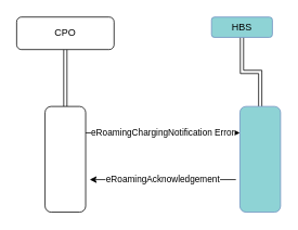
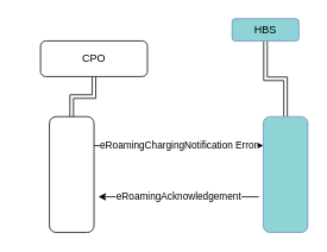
  <mxCell id="0" />
  <mxCell id="1" parent="0" />
  <mxCell id="2" value="" style="edgeStyle=orthogonalEdgeStyle;rounded=0;orthogonalLoop=1;jettySize=auto;html=1;shape=link;strokeColor=default;" parent="1" source="3" target="6" edge="1"><mxGeometry relative="1" as="geometry" /></mxCell>
  <mxCell id="3" value="HBS" style="rounded=1;whiteSpace=wrap;html=1;fontSize=12;glass=0;strokeWidth=1;shadow=0;fillColor=#8ed3d5;strokeColor=#6c8ebf;" parent="1" vertex="1"><mxGeometry x="260" y="20" width="75" height="25" as="geometry" /></mxCell>
  <mxCell id="4" value="" style="edgeStyle=orthogonalEdgeStyle;rounded=0;orthogonalLoop=1;jettySize=auto;html=1;shape=link;" parent="1" source="5" target="8" edge="1"><mxGeometry relative="1" as="geometry" /></mxCell>
- <mxCell id="5" value="CPO" style="rounded=1;whiteSpace=wrap;html=1;fontSize=12;glass=0;strokeWidth=1;shadow=0;" parent="1" vertex="1"><mxGeometry x="20" y="20" width="120" height="40" as="geometry" /></mxCell>
+ <mxCell id="5" value="CPO" style="rounded=1;whiteSpace=wrap;html=1;fontSize=12;glass=0;strokeWidth=1;shadow=0;" parent="1" vertex="1"><mxGeometry x="45" y="45" width="120" height="40" as="geometry" /></mxCell>
  <mxCell id="6" value="" style="rounded=1;whiteSpace=wrap;html=1;glass=0;strokeWidth=1;shadow=0;fillColor=#8ed3d5;strokeColor=#6c8ebf;" parent="1" vertex="1"><mxGeometry x="295" y="130" width="50" height="130" as="geometry" /></mxCell>
  <mxCell id="7" value="eRoamingChargingNotification Error" style="edgeStyle=orthogonalEdgeStyle;rounded=0;orthogonalLoop=1;jettySize=auto;html=1;exitX=1;exitY=0.25;exitDx=0;exitDy=0;entryX=0;entryY=0.25;entryDx=0;entryDy=0;" parent="1" source="8" edge="1" target="6"><mxGeometry x="0.003" relative="1" as="geometry"><mxPoint x="290" y="162.571" as="targetPoint" /><mxPoint as="offset" /></mxGeometry></mxCell>
  <mxCell id="8" value="" style="rounded=1;whiteSpace=wrap;html=1;glass=0;strokeWidth=1;shadow=0;" parent="1" vertex="1"><mxGeometry x="55" y="130" width="50" height="130" as="geometry" /></mxCell>
  <mxCell id="9" value="eRoamingAcknowledgement" style="edgeStyle=orthogonalEdgeStyle;rounded=0;orthogonalLoop=1;jettySize=auto;html=1;" parent="1" edge="1"><mxGeometry relative="1" as="geometry"><mxPoint x="110" y="220" as="targetPoint" /><mxPoint x="290" y="220" as="sourcePoint" /><mxPoint as="offset" /></mxGeometry></mxCell>
